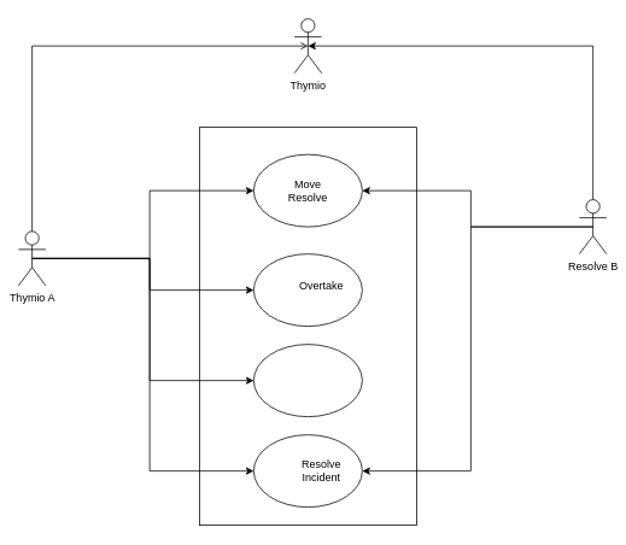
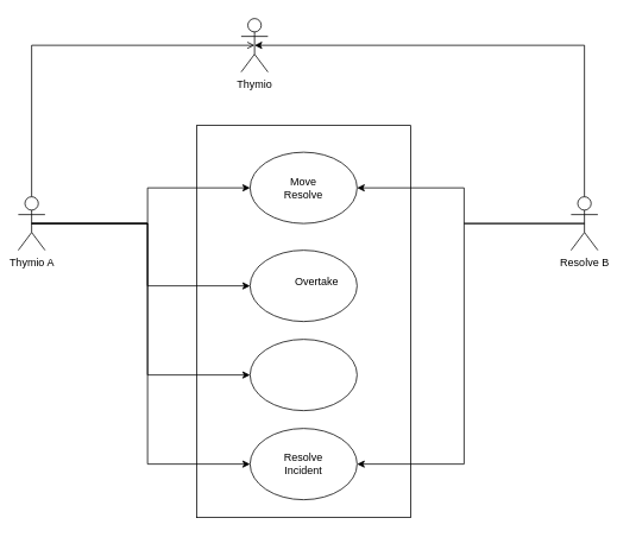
  <mxCell id="0" />
  <mxCell id="1" parent="0" />
  <mxCell id="2" value="" style="rounded=0;whiteSpace=wrap;html=1;fillColor=none;" vertex="1" parent="1"><mxGeometry x="220" y="140" width="240" height="440" as="geometry" /></mxCell>
  <mxCell id="3" style="edgeStyle=orthogonalEdgeStyle;rounded=0;orthogonalLoop=1;jettySize=auto;html=1;exitX=0.5;exitY=0.5;exitDx=0;exitDy=0;exitPerimeter=0;entryX=0;entryY=0.5;entryDx=0;entryDy=0;" edge="1" parent="1" source="8" target="10"><mxGeometry relative="1" as="geometry" /></mxCell>
  <mxCell id="4" style="edgeStyle=orthogonalEdgeStyle;rounded=0;orthogonalLoop=1;jettySize=auto;html=1;exitX=0.5;exitY=0.5;exitDx=0;exitDy=0;exitPerimeter=0;entryX=0;entryY=0.5;entryDx=0;entryDy=0;" edge="1" parent="1" source="8" target="13"><mxGeometry relative="1" as="geometry" /></mxCell>
  <mxCell id="5" style="edgeStyle=orthogonalEdgeStyle;rounded=0;orthogonalLoop=1;jettySize=auto;html=1;exitX=0.5;exitY=0.5;exitDx=0;exitDy=0;exitPerimeter=0;entryX=0;entryY=0.5;entryDx=0;entryDy=0;" edge="1" parent="1" source="8" target="19"><mxGeometry relative="1" as="geometry" /></mxCell>
  <mxCell id="6" style="edgeStyle=orthogonalEdgeStyle;rounded=0;orthogonalLoop=1;jettySize=auto;html=1;exitX=0.5;exitY=0.5;exitDx=0;exitDy=0;exitPerimeter=0;entryX=0;entryY=0.5;entryDx=0;entryDy=0;" edge="1" parent="1" source="8" target="21"><mxGeometry relative="1" as="geometry" /></mxCell>
  <mxCell id="7" style="edgeStyle=orthogonalEdgeStyle;rounded=0;orthogonalLoop=1;jettySize=auto;html=1;exitX=0.5;exitY=0;exitDx=0;exitDy=0;exitPerimeter=0;entryX=0.5;entryY=0.5;entryDx=0;entryDy=0;entryPerimeter=0;endArrow=open;" edge="1" parent="1" source="8" target="23"><mxGeometry relative="1" as="geometry"><Array as="points"><mxPoint x="35" y="50" /></Array></mxGeometry></mxCell>
- <mxCell id="8" value="Thymio A" style="shape=umlActor;verticalLabelPosition=bottom;verticalAlign=top;html=1;outlineConnect=0;" vertex="1" parent="1"><mxGeometry x="20" y="255" width="30" height="60" as="geometry" /></mxCell>
+ <mxCell id="8" value="Thymio A" style="shape=umlActor;verticalLabelPosition=bottom;verticalAlign=top;html=1;outlineConnect=0;" vertex="1" parent="1"><mxGeometry x="20" y="220" width="30" height="60" as="geometry" /></mxCell>
  <mxCell id="9" value="" style="group" vertex="1" connectable="0" parent="1"><mxGeometry x="280" y="170" width="120" height="80" as="geometry" /></mxCell>
  <mxCell id="10" value="" style="ellipse;whiteSpace=wrap;html=1;" vertex="1" parent="9"><mxGeometry width="120" height="80" as="geometry" /></mxCell>
  <mxCell id="11" value="Move Resolve" style="text;html=1;align=center;verticalAlign=middle;whiteSpace=wrap;rounded=0;" vertex="1" parent="9"><mxGeometry x="30" y="25" width="60" height="30" as="geometry" /></mxCell>
  <mxCell id="12" value="" style="group" vertex="1" connectable="0" parent="1"><mxGeometry x="280" y="280" width="120" height="80" as="geometry" /></mxCell>
  <mxCell id="13" value="" style="ellipse;whiteSpace=wrap;html=1;" vertex="1" parent="12"><mxGeometry width="120" height="80" as="geometry" /></mxCell>
  <mxCell id="14" value="Overtake" style="text;html=1;align=center;verticalAlign=middle;whiteSpace=wrap;rounded=0;" vertex="1" parent="12"><mxGeometry x="45" y="20" width="60" height="30" as="geometry" /></mxCell>
  <mxCell id="15" style="edgeStyle=orthogonalEdgeStyle;rounded=0;orthogonalLoop=1;jettySize=auto;html=1;exitX=0.5;exitY=0.5;exitDx=0;exitDy=0;exitPerimeter=0;entryX=1;entryY=0.5;entryDx=0;entryDy=0;" edge="1" parent="1" source="17" target="10"><mxGeometry relative="1" as="geometry" /></mxCell>
  <mxCell id="16" style="edgeStyle=orthogonalEdgeStyle;rounded=0;orthogonalLoop=1;jettySize=auto;html=1;exitX=0.5;exitY=0.5;exitDx=0;exitDy=0;exitPerimeter=0;entryX=1;entryY=0.5;entryDx=0;entryDy=0;" edge="1" parent="1" source="17" target="21"><mxGeometry relative="1" as="geometry" /></mxCell>
  <mxCell id="17" value="Resolve B&lt;div&gt;&lt;br&gt;&lt;/div&gt;" style="shape=umlActor;verticalLabelPosition=bottom;verticalAlign=top;html=1;outlineConnect=0;" vertex="1" parent="1"><mxGeometry x="640" y="220" width="30" height="60" as="geometry" /></mxCell>
  <mxCell id="18" value="" style="group" vertex="1" connectable="0" parent="1"><mxGeometry x="280" y="380" width="120" height="80" as="geometry" /></mxCell>
  <mxCell id="19" value="" style="ellipse;whiteSpace=wrap;html=1;" vertex="1" parent="18"><mxGeometry width="120" height="80" as="geometry" /></mxCell>
  <mxCell id="20" value="" style="group" vertex="1" connectable="0" parent="1"><mxGeometry x="280" y="480" width="120" height="80" as="geometry" /></mxCell>
  <mxCell id="21" value="" style="ellipse;whiteSpace=wrap;html=1;" vertex="1" parent="20"><mxGeometry width="120" height="80" as="geometry" /></mxCell>
- <mxCell id="22" value="Resolve Incident" style="text;html=1;align=center;verticalAlign=middle;whiteSpace=wrap;rounded=0;" vertex="1" parent="20"><mxGeometry x="45" y="25" width="60" height="30" as="geometry" /></mxCell>
- <mxCell id="23" value="Thymio" style="shape=umlActor;verticalLabelPosition=bottom;verticalAlign=top;html=1;outlineConnect=0;" vertex="1" parent="1"><mxGeometry x="325" y="20" width="30" height="60" as="geometry" /></mxCell>
+ <mxCell id="22" value="Resolve Incident" style="text;html=1;align=center;verticalAlign=middle;whiteSpace=wrap;rounded=0;" vertex="1" parent="20"><mxGeometry x="30" y="25" width="60" height="30" as="geometry" /></mxCell>
+ <mxCell id="23" value="Thymio" style="shape=umlActor;verticalLabelPosition=bottom;verticalAlign=top;html=1;outlineConnect=0;" vertex="1" parent="1"><mxGeometry x="270" y="20" width="30" height="60" as="geometry" /></mxCell>
  <mxCell id="24" style="edgeStyle=orthogonalEdgeStyle;rounded=0;orthogonalLoop=1;jettySize=auto;html=1;exitX=0.5;exitY=0;exitDx=0;exitDy=0;exitPerimeter=0;entryX=0.5;entryY=0.5;entryDx=0;entryDy=0;entryPerimeter=0;" edge="1" parent="1" source="17" target="23"><mxGeometry relative="1" as="geometry"><Array as="points"><mxPoint x="655" y="50" /></Array></mxGeometry></mxCell>
